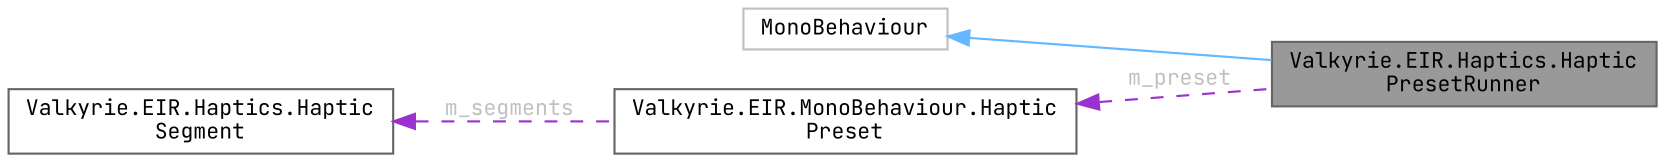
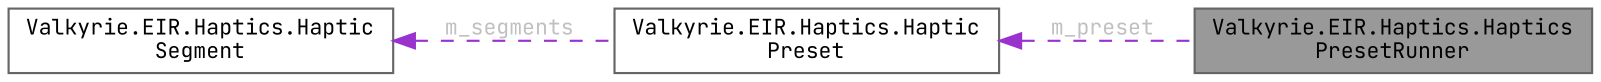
  digraph {
    fontname="JetBrains Mono"
    rankdir=LR
    node [color=gray40 fillcolor=white fontname="JetBrains Mono" fontsize=10 shape=box style=filled]
    edge [color=darkorchid3 dir=back fontname="JetBrains Mono" fontsize=10 labelfontname=Helvetica labelfontsize=10 style=dashed fontcolor=grey]
-   n1 [fillcolor=grey60 fontcolor=black height=0.2 label="Valkyrie.EIR.Haptics.Haptic\lPresetRunner" width=0.4]
-   n2 [color=grey75 height=0.2 label=MonoBehaviour width=0.4]
-   n3 [height=0.2 label="Valkyrie.EIR.MonoBehaviour.Haptic\lPreset" width=0.4]
+   n1 [fillcolor=grey60 fontcolor=black height=0.2 label="Valkyrie.EIR.Haptics.Haptics\lPresetRunner" width=0.4]
+   n3 [height=0.2 label="Valkyrie.EIR.Haptics.Haptic\lPreset" width=0.4]
    n4 [height=0.2 label="Valkyrie.EIR.Haptics.Haptic\lSegment" width=0.4]
-   n2 -> n1 [color=steelblue1 style=solid fontcolor=""]
    n3 -> n1 [label=" m_preset"]
    n4 -> n3 [label=" m_segments"]
  }
